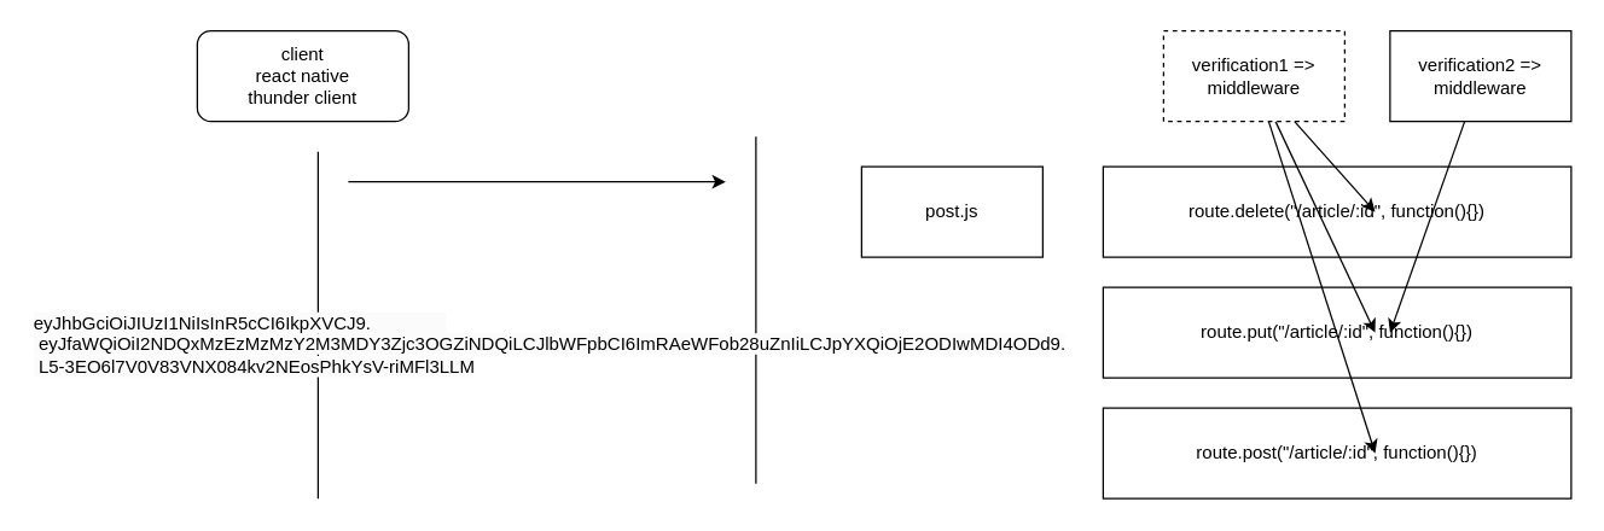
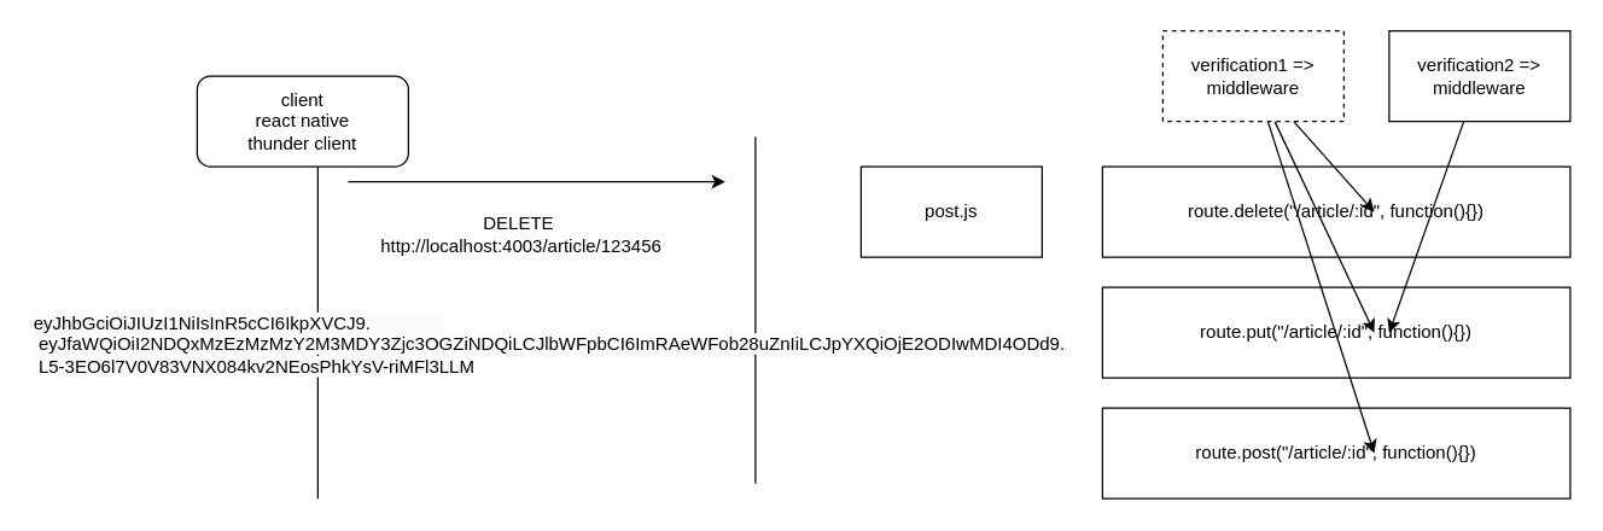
  <mxCell id="0" />
  <mxCell id="1" parent="0" />
  <mxCell id="2" value="route.post(&quot;/article/:id&quot;, function(){})" style="rounded=0;whiteSpace=wrap;html=1;" vertex="1" parent="1"><mxGeometry x="730" y="270" width="310" height="60" as="geometry" /></mxCell>
  <mxCell id="3" value="route.put(&quot;/article/:id&quot;, function(){})" style="rounded=0;whiteSpace=wrap;html=1;" vertex="1" parent="1"><mxGeometry x="730" y="190" width="310" height="60" as="geometry" /></mxCell>
  <mxCell id="4" value="" style="endArrow=none;html=1;" edge="1" parent="1"><mxGeometry width="50" height="50" relative="1" as="geometry"><mxPoint x="210" y="330" as="sourcePoint" /><mxPoint x="210" y="100" as="targetPoint" /></mxGeometry></mxCell>
  <mxCell id="5" value="" style="endArrow=none;html=1;" edge="1" parent="1"><mxGeometry width="50" height="50" relative="1" as="geometry"><mxPoint x="500" y="320" as="sourcePoint" /><mxPoint x="500" y="90" as="targetPoint" /></mxGeometry></mxCell>
- <mxCell id="6" value="client&lt;br&gt;react native&lt;br&gt;thunder client" style="rounded=1;whiteSpace=wrap;html=1;" vertex="1" parent="1"><mxGeometry x="130" y="20" width="140" height="60" as="geometry" /></mxCell>
+ <mxCell id="6" value="client&lt;br&gt;react native&lt;br&gt;thunder client" style="rounded=1;whiteSpace=wrap;html=1;" vertex="1" parent="1"><mxGeometry x="130" y="50" width="140" height="60" as="geometry" /></mxCell>
  <mxCell id="7" value="" style="endArrow=classic;html=1;" edge="1" parent="1"><mxGeometry width="50" height="50" relative="1" as="geometry"><mxPoint x="230" y="120" as="sourcePoint" /><mxPoint x="480" y="120" as="targetPoint" /></mxGeometry></mxCell>
+ <mxCell id="8" value="DELETE&amp;nbsp; http://localhost:4003/article/123456" style="text;html=1;strokeColor=none;fillColor=none;align=center;verticalAlign=middle;whiteSpace=wrap;rounded=0;" vertex="1" parent="1"><mxGeometry x="260" y="140" width="170" height="30" as="geometry" /></mxCell>
  <mxCell id="9" value="&lt;span style=&quot;color: rgb(0, 0, 0); font-family: Helvetica; font-size: 12px; font-style: normal; font-variant-ligatures: normal; font-variant-caps: normal; font-weight: 400; letter-spacing: normal; orphans: 2; text-align: left; text-indent: 0px; text-transform: none; widows: 2; word-spacing: 0px; -webkit-text-stroke-width: 0px; background-color: rgb(251, 251, 251); text-decoration-thickness: initial; text-decoration-style: initial; text-decoration-color: initial; float: none; display: inline !important;&quot;&gt;eyJhbGciOiJIUzI1NiIsInR5cCI6IkpXVCJ9.&lt;/span&gt;&lt;span style=&quot;color: rgb(0, 0, 0); font-family: Helvetica; font-size: 12px; font-style: normal; font-variant-ligatures: normal; font-variant-caps: normal; font-weight: 400; letter-spacing: normal; orphans: 2; text-align: left; text-indent: 0px; text-transform: none; widows: 2; word-spacing: 0px; -webkit-text-stroke-width: 0px; background-color: rgb(251, 251, 251); text-decoration-thickness: initial; text-decoration-style: initial; text-decoration-color: initial; float: none; display: inline !important;&quot;&gt;&amp;nbsp; &amp;nbsp; &amp;nbsp; &amp;nbsp; &amp;nbsp; &amp;nbsp; &amp;nbsp; &amp;nbsp; &amp;nbsp;eyJfaWQiOiI2NDQxMzEzMzMzY2M3MDY3Zjc3OGZiNDQiLCJlbWFpbCI6ImRAeWFob28uZnIiLCJpYXQiOjE2ODIwMDI4ODd9.&lt;/span&gt;&lt;br style=&quot;border-color: var(--border-color); color: rgb(0, 0, 0); font-family: Helvetica; font-size: 12px; font-style: normal; font-variant-ligatures: normal; font-variant-caps: normal; font-weight: 400; letter-spacing: normal; orphans: 2; text-align: left; text-indent: 0px; text-transform: none; widows: 2; word-spacing: 0px; -webkit-text-stroke-width: 0px; background-color: rgb(251, 251, 251); text-decoration-thickness: initial; text-decoration-style: initial; text-decoration-color: initial;&quot;&gt;&lt;span style=&quot;color: rgb(0, 0, 0); font-family: Helvetica; font-size: 12px; font-style: normal; font-variant-ligatures: normal; font-variant-caps: normal; font-weight: 400; letter-spacing: normal; orphans: 2; text-align: left; text-indent: 0px; text-transform: none; widows: 2; word-spacing: 0px; -webkit-text-stroke-width: 0px; background-color: rgb(251, 251, 251); text-decoration-thickness: initial; text-decoration-style: initial; text-decoration-color: initial; float: none; display: inline !important;&quot;&gt;&amp;nbsp;L5-3EO6l7V0V83VNX084kv2NEosPhkYsV-riMFl3LLM&lt;/span&gt;" style="text;whiteSpace=wrap;html=1;" vertex="1" parent="1"><mxGeometry x="20" y="200" width="560" height="50" as="geometry" /></mxCell>
  <mxCell id="10" value="post.js" style="rounded=0;whiteSpace=wrap;html=1;" vertex="1" parent="1"><mxGeometry x="570" y="110" width="120" height="60" as="geometry" /></mxCell>
  <mxCell id="11" value="route.delete(&quot;/article/:id&quot;, function(){})" style="rounded=0;whiteSpace=wrap;html=1;" vertex="1" parent="1"><mxGeometry x="730" y="110" width="310" height="60" as="geometry" /></mxCell>
  <mxCell id="12" style="edgeStyle=none;html=1;entryX=0.581;entryY=0.5;entryDx=0;entryDy=0;entryPerimeter=0;" edge="1" parent="1" source="14" target="3"><mxGeometry relative="1" as="geometry" /></mxCell>
  <mxCell id="13" style="edgeStyle=none;html=1;entryX=0.581;entryY=0.5;entryDx=0;entryDy=0;entryPerimeter=0;" edge="1" parent="1" source="14" target="2"><mxGeometry relative="1" as="geometry" /></mxCell>
  <mxCell id="14" value="verification1 =&amp;gt; middleware" style="rounded=0;whiteSpace=wrap;html=1;dashed=1;" vertex="1" parent="1"><mxGeometry x="770" y="20" width="120" height="60" as="geometry" /></mxCell>
  <mxCell id="15" value="" style="endArrow=classic;html=1;entryX=0.581;entryY=0.5;entryDx=0;entryDy=0;entryPerimeter=0;" edge="1" parent="1" source="14" target="11"><mxGeometry width="50" height="50" relative="1" as="geometry"><mxPoint x="820" y="90" as="sourcePoint" /><mxPoint x="850" y="210" as="targetPoint" /></mxGeometry></mxCell>
  <mxCell id="16" style="edgeStyle=none;html=1;entryX=0.613;entryY=0.5;entryDx=0;entryDy=0;entryPerimeter=0;" edge="1" parent="1" source="17" target="3"><mxGeometry relative="1" as="geometry" /></mxCell>
  <mxCell id="17" value="verification2 =&amp;gt; middleware" style="rounded=0;whiteSpace=wrap;html=1;" vertex="1" parent="1"><mxGeometry x="920" y="20" width="120" height="60" as="geometry" /></mxCell>
